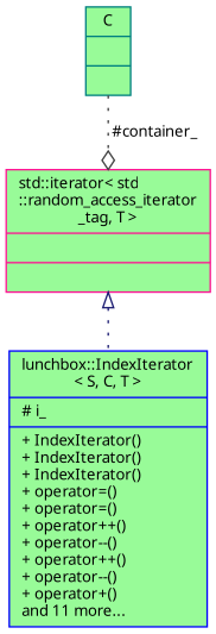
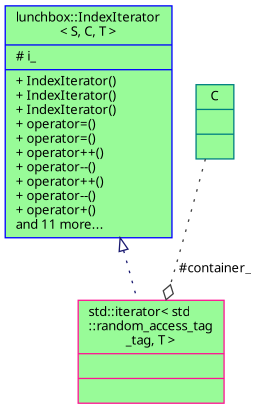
  digraph {
    node [fillcolor=palegreen fontname=Sans fontsize=10 shape=record style=filled]
    edge [fontname=Sans fontsize=10 labelfontname=Sans labelfontsize=10 style=dotted]
    n1 [color=blue fontcolor=black height=0.2 label="{lunchbox::IndexIterator\l\< S, C, T \>\n|# i_\l|+ IndexIterator()\l+ IndexIterator()\l+ IndexIterator()\l+ operator=()\l+ operator=()\l+ operator++()\l+ operator--()\l+ operator++()\l+ operator--()\l+ operator+()\land 11 more...\l}" width=0.4]
-   n2 [color=deeppink height=0.2 label="{std::iterator\< std\l::random_access_iterator\l_tag, T \>\n||}" width=0.4]
+   n2 [color=deeppink height=0.2 label="{std::iterator\< std\l::random_access_tag\l_tag, T \>\n||}" width=0.4]
    n3 [color=teal height=0.2 label="{C\n||}" width=0.4]
-   n2 -> n1 [arrowtail=onormal color=midnightblue dir=back]
+   n1 -> n2 [arrowtail=onormal color=midnightblue dir=back]
    n3 -> n2 [arrowhead=odiamond color=grey25 label=" #container_"]
  }
